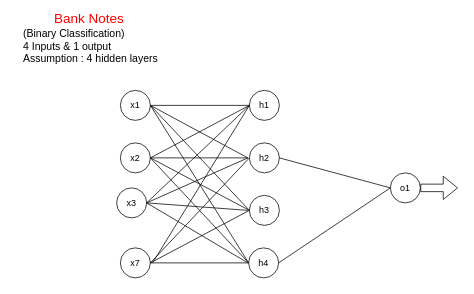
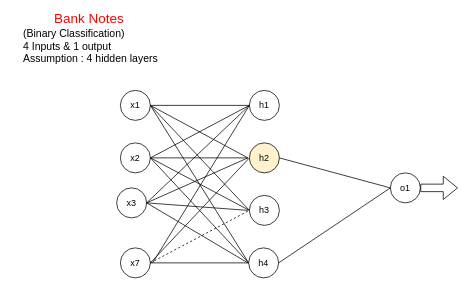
  <mxCell id="0" />
  <mxCell id="1" parent="0" />
  <mxCell id="2" value="h1" style="ellipse;whiteSpace=wrap;html=1;aspect=fixed;" parent="1" vertex="1"><mxGeometry x="332" y="120" width="40" height="40" as="geometry" /></mxCell>
  <mxCell id="3" value="h3" style="ellipse;whiteSpace=wrap;html=1;aspect=fixed;" parent="1" vertex="1"><mxGeometry x="332" y="260" width="40" height="40" as="geometry" /></mxCell>
  <mxCell id="4" value="h4" style="ellipse;whiteSpace=wrap;html=1;aspect=fixed;" parent="1" vertex="1"><mxGeometry x="331" y="330" width="40" height="40" as="geometry" /></mxCell>
- <mxCell id="5" value="h2" style="ellipse;whiteSpace=wrap;html=1;aspect=fixed;" parent="1" vertex="1"><mxGeometry x="332" y="190" width="40" height="40" as="geometry" /></mxCell>
+ <mxCell id="5" value="h2" style="ellipse;whiteSpace=wrap;html=1;aspect=fixed;fillColor=#fff2cc;" parent="1" vertex="1"><mxGeometry x="332" y="190" width="40" height="40" as="geometry" /></mxCell>
  <mxCell id="6" value="o1" style="ellipse;whiteSpace=wrap;html=1;aspect=fixed;" parent="1" vertex="1"><mxGeometry x="520" y="230" width="40" height="40" as="geometry" /></mxCell>
  <mxCell id="7" value="x1" style="ellipse;whiteSpace=wrap;html=1;aspect=fixed;" parent="1" vertex="1"><mxGeometry x="160" y="120" width="40" height="40" as="geometry" /></mxCell>
  <mxCell id="8" value="x3" style="ellipse;whiteSpace=wrap;html=1;aspect=fixed;" parent="1" vertex="1"><mxGeometry x="155" y="250" width="40" height="40" as="geometry" /></mxCell>
  <mxCell id="9" value="x7" style="ellipse;whiteSpace=wrap;html=1;aspect=fixed;" parent="1" vertex="1"><mxGeometry x="160" y="330" width="40" height="40" as="geometry" /></mxCell>
  <mxCell id="10" value="x2" style="ellipse;whiteSpace=wrap;html=1;aspect=fixed;" parent="1" vertex="1"><mxGeometry x="160" y="190" width="40" height="40" as="geometry" /></mxCell>
  <mxCell id="11" value="" style="endArrow=none;html=1;entryX=0;entryY=0.5;entryDx=0;entryDy=0;exitX=1;exitY=0.5;exitDx=0;exitDy=0;" parent="1" source="5" target="6" edge="1"><mxGeometry width="50" height="50" relative="1" as="geometry"><mxPoint x="382" y="165" as="sourcePoint" /><mxPoint x="535.858" y="260.858" as="targetPoint" /></mxGeometry></mxCell>
  <mxCell id="12" value="" style="endArrow=none;html=1;entryX=0;entryY=0.5;entryDx=0;entryDy=0;exitX=1;exitY=0.5;exitDx=0;exitDy=0;" parent="1" source="4" target="6" edge="1"><mxGeometry width="50" height="50" relative="1" as="geometry"><mxPoint x="382" y="290" as="sourcePoint" /><mxPoint x="530" y="260" as="targetPoint" /></mxGeometry></mxCell>
  <mxCell id="13" value="&lt;div&gt;&lt;font color=&quot;#ff0000&quot;&gt;&lt;font style=&quot;font-size: 18px&quot;&gt;Bank Notes&lt;/font&gt;&lt;span style=&quot;font-size: 14px&quot;&gt;&amp;nbsp;&lt;/span&gt;&lt;/font&gt;&lt;/div&gt;&lt;font&gt;&lt;div style=&quot;font-size: 14px ; text-align: left&quot;&gt;&lt;span&gt;(Binary Classification)&lt;/span&gt;&lt;/div&gt;&lt;div style=&quot;font-size: 14px ; text-align: left&quot;&gt;&lt;span&gt;4 Inputs &amp;amp; 1 output&lt;/span&gt;&lt;/div&gt;&lt;div style=&quot;text-align: left&quot;&gt;&lt;span style=&quot;font-size: 14px&quot;&gt;Assumption&amp;nbsp;&lt;/span&gt;&lt;span style=&quot;font-size: 14px&quot;&gt;: 4 hidden layers&lt;/span&gt;&lt;/div&gt;&lt;/font&gt;" style="text;html=1;align=center;verticalAlign=middle;resizable=0;points=[];autosize=1;" vertex="1" parent="1"><mxGeometry x="20" y="20" width="200" height="60" as="geometry" /></mxCell>
  <mxCell id="14" value="" style="endArrow=none;html=1;exitX=1;exitY=0.5;exitDx=0;exitDy=0;" edge="1" parent="1" source="7"><mxGeometry width="50" height="50" relative="1" as="geometry"><mxPoint x="330" y="400" as="sourcePoint" /><mxPoint x="330" y="210" as="targetPoint" /></mxGeometry></mxCell>
  <mxCell id="15" value="" style="endArrow=none;html=1;exitX=1;exitY=0.5;exitDx=0;exitDy=0;" edge="1" parent="1" source="7" target="2"><mxGeometry width="50" height="50" relative="1" as="geometry"><mxPoint x="330" y="400" as="sourcePoint" /><mxPoint x="330" y="140" as="targetPoint" /></mxGeometry></mxCell>
  <mxCell id="16" value="" style="endArrow=none;html=1;exitX=1;exitY=0.5;exitDx=0;exitDy=0;entryX=0;entryY=0.5;entryDx=0;entryDy=0;" edge="1" parent="1" source="7" target="3"><mxGeometry width="50" height="50" relative="1" as="geometry"><mxPoint x="210" y="150" as="sourcePoint" /><mxPoint x="330" y="280" as="targetPoint" /></mxGeometry></mxCell>
  <mxCell id="17" value="" style="endArrow=none;html=1;exitX=1;exitY=0.5;exitDx=0;exitDy=0;entryX=0;entryY=0.5;entryDx=0;entryDy=0;" edge="1" parent="1" source="7" target="4"><mxGeometry width="50" height="50" relative="1" as="geometry"><mxPoint x="210" y="150" as="sourcePoint" /><mxPoint x="342" y="290" as="targetPoint" /></mxGeometry></mxCell>
  <mxCell id="18" value="" style="endArrow=none;html=1;exitX=1;exitY=0.5;exitDx=0;exitDy=0;" edge="1" parent="1" source="10"><mxGeometry width="50" height="50" relative="1" as="geometry"><mxPoint x="210" y="150" as="sourcePoint" /><mxPoint x="330" y="210" as="targetPoint" /></mxGeometry></mxCell>
  <mxCell id="19" value="" style="endArrow=none;html=1;entryX=0;entryY=0.5;entryDx=0;entryDy=0;" edge="1" parent="1" target="2"><mxGeometry width="50" height="50" relative="1" as="geometry"><mxPoint x="200" y="210" as="sourcePoint" /><mxPoint x="330" y="140" as="targetPoint" /></mxGeometry></mxCell>
  <mxCell id="20" value="" style="endArrow=none;html=1;entryX=0;entryY=0.5;entryDx=0;entryDy=0;" edge="1" parent="1" target="3"><mxGeometry width="50" height="50" relative="1" as="geometry"><mxPoint x="200" y="210" as="sourcePoint" /><mxPoint x="342" y="290" as="targetPoint" /></mxGeometry></mxCell>
  <mxCell id="21" value="" style="endArrow=none;html=1;exitX=1;exitY=0.5;exitDx=0;exitDy=0;entryX=0;entryY=0.5;entryDx=0;entryDy=0;" edge="1" parent="1" source="10" target="4"><mxGeometry width="50" height="50" relative="1" as="geometry"><mxPoint x="210" y="150" as="sourcePoint" /><mxPoint x="330" y="350" as="targetPoint" /></mxGeometry></mxCell>
  <mxCell id="22" value="" style="endArrow=none;html=1;exitX=1;exitY=0.5;exitDx=0;exitDy=0;" edge="1" parent="1" source="8"><mxGeometry width="50" height="50" relative="1" as="geometry"><mxPoint x="210" y="220" as="sourcePoint" /><mxPoint x="330" y="210" as="targetPoint" /></mxGeometry></mxCell>
  <mxCell id="23" value="" style="endArrow=none;html=1;exitX=1;exitY=0.5;exitDx=0;exitDy=0;entryX=0;entryY=0.5;entryDx=0;entryDy=0;" edge="1" parent="1" source="8" target="2"><mxGeometry width="50" height="50" relative="1" as="geometry"><mxPoint x="210" y="220" as="sourcePoint" /><mxPoint x="330" y="140" as="targetPoint" /></mxGeometry></mxCell>
  <mxCell id="24" value="" style="endArrow=none;html=1;exitX=1;exitY=0.5;exitDx=0;exitDy=0;" edge="1" parent="1" source="8"><mxGeometry width="50" height="50" relative="1" as="geometry"><mxPoint x="210" y="220" as="sourcePoint" /><mxPoint x="330" y="280" as="targetPoint" /></mxGeometry></mxCell>
  <mxCell id="25" value="" style="endArrow=none;html=1;exitX=1;exitY=0.5;exitDx=0;exitDy=0;" edge="1" parent="1" source="8"><mxGeometry width="50" height="50" relative="1" as="geometry"><mxPoint x="210" y="220" as="sourcePoint" /><mxPoint x="330" y="350" as="targetPoint" /></mxGeometry></mxCell>
  <mxCell id="26" value="" style="endArrow=none;html=1;entryX=0;entryY=0.5;entryDx=0;entryDy=0;" edge="1" parent="1" target="5"><mxGeometry width="50" height="50" relative="1" as="geometry"><mxPoint x="200" y="350" as="sourcePoint" /><mxPoint x="340" y="220" as="targetPoint" /></mxGeometry></mxCell>
  <mxCell id="27" value="" style="endArrow=none;html=1;entryX=0;entryY=0.5;entryDx=0;entryDy=0;" edge="1" parent="1" target="2"><mxGeometry width="50" height="50" relative="1" as="geometry"><mxPoint x="203" y="350" as="sourcePoint" /><mxPoint x="340" y="150" as="targetPoint" /></mxGeometry></mxCell>
- <mxCell id="28" value="" style="endArrow=none;html=1;exitX=1;exitY=0.5;exitDx=0;exitDy=0;entryX=0;entryY=0.5;entryDx=0;entryDy=0;" edge="1" parent="1" source="9" target="3"><mxGeometry width="50" height="50" relative="1" as="geometry"><mxPoint x="210" y="290" as="sourcePoint" /><mxPoint x="340" y="290" as="targetPoint" /></mxGeometry></mxCell>
+ <mxCell id="28" value="" style="endArrow=none;html=1;exitX=1;exitY=0.5;exitDx=0;exitDy=0;entryX=0;entryY=0.5;entryDx=0;entryDy=0;dashed=1;" edge="1" parent="1" source="9" target="3"><mxGeometry width="50" height="50" relative="1" as="geometry"><mxPoint x="210" y="290" as="sourcePoint" /><mxPoint x="340" y="290" as="targetPoint" /></mxGeometry></mxCell>
  <mxCell id="29" value="" style="endArrow=none;html=1;exitX=1;exitY=0.5;exitDx=0;exitDy=0;entryX=0;entryY=0.5;entryDx=0;entryDy=0;" edge="1" parent="1" source="9" target="4"><mxGeometry width="50" height="50" relative="1" as="geometry"><mxPoint x="210" y="290" as="sourcePoint" /><mxPoint x="340" y="360" as="targetPoint" /></mxGeometry></mxCell>
  <mxCell id="30" value="" style="shape=flexArrow;endArrow=classic;html=1;exitX=1;exitY=0.5;exitDx=0;exitDy=0;" edge="1" parent="1" source="6"><mxGeometry width="50" height="50" relative="1" as="geometry"><mxPoint x="330" y="400" as="sourcePoint" /><mxPoint x="610" y="250" as="targetPoint" /></mxGeometry></mxCell>
